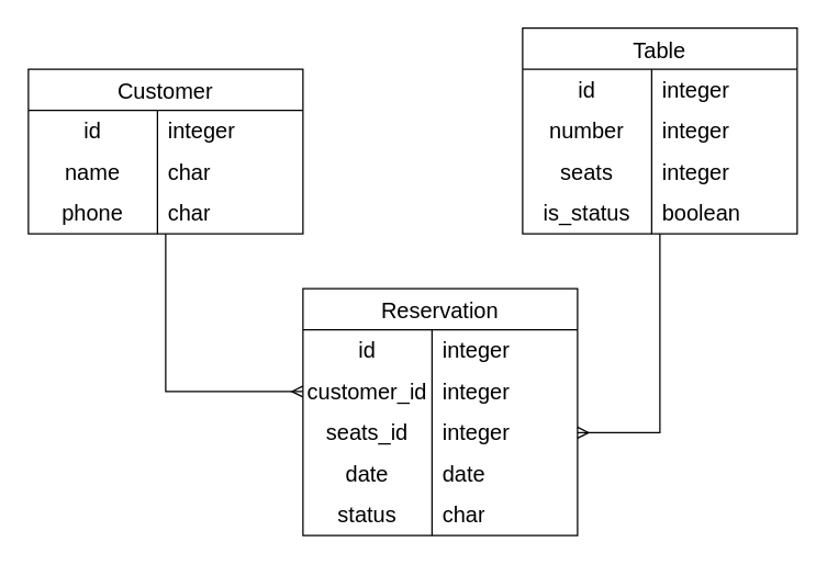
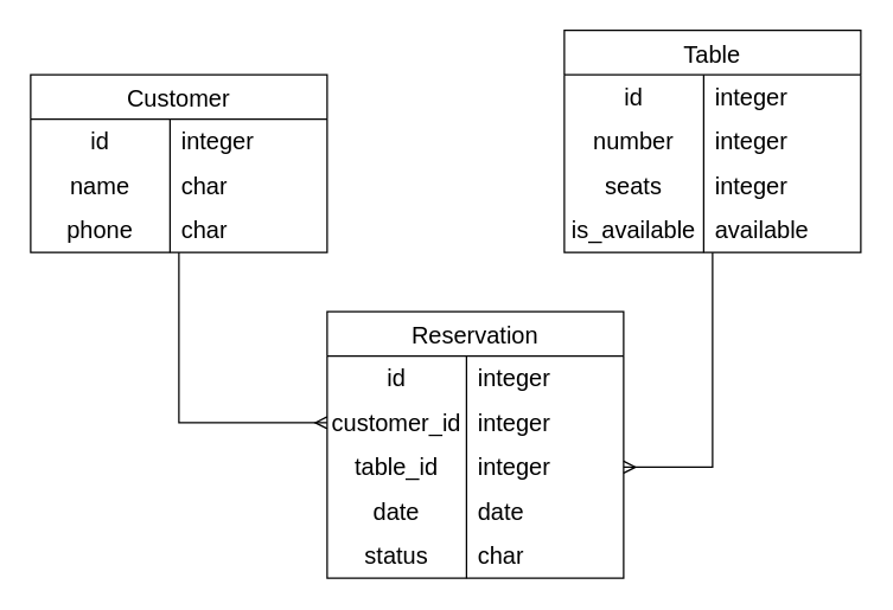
  <mxCell id="0" />
  <mxCell id="1" parent="0" />
  <mxCell id="2" style="edgeStyle=orthogonalEdgeStyle;rounded=0;orthogonalLoop=1;jettySize=auto;html=1;entryX=0;entryY=0.5;entryDx=0;entryDy=0;endArrow=ERmany;endFill=0;" edge="1" parent="1" source="3" target="31"><mxGeometry relative="1" as="geometry" /></mxCell>
  <mxCell id="3" value="Customer" style="shape=table;startSize=30;container=1;collapsible=0;childLayout=tableLayout;fixedRows=1;rowLines=0;fontStyle=0;strokeColor=default;fontSize=16;labelBackgroundColor=none;fontColor=#000000;" vertex="1" parent="1"><mxGeometry x="20" y="50" width="200" height="120" as="geometry" /></mxCell>
  <mxCell id="4" value="" style="shape=tableRow;horizontal=0;startSize=0;swimlaneHead=0;swimlaneBody=0;top=0;left=0;bottom=0;right=0;collapsible=0;dropTarget=0;fillColor=none;points=[[0,0.5],[1,0.5]];portConstraint=eastwest;strokeColor=inherit;fontSize=16;" vertex="1" parent="3"><mxGeometry y="30" width="200" height="30" as="geometry" /></mxCell>
  <mxCell id="5" value="id" style="shape=partialRectangle;html=1;whiteSpace=wrap;connectable=0;fillColor=none;top=0;left=0;bottom=0;right=0;overflow=hidden;pointerEvents=1;strokeColor=inherit;fontSize=16;" vertex="1" parent="4"><mxGeometry width="94" height="30" as="geometry"><mxRectangle width="94" height="30" as="alternateBounds" /></mxGeometry></mxCell>
  <mxCell id="6" value="integer" style="shape=partialRectangle;html=1;whiteSpace=wrap;connectable=0;fillColor=none;top=0;left=0;bottom=0;right=0;align=left;spacingLeft=6;overflow=hidden;strokeColor=inherit;fontSize=16;" vertex="1" parent="4"><mxGeometry x="94" width="106" height="30" as="geometry"><mxRectangle width="106" height="30" as="alternateBounds" /></mxGeometry></mxCell>
  <mxCell id="7" value="" style="shape=tableRow;horizontal=0;startSize=0;swimlaneHead=0;swimlaneBody=0;top=0;left=0;bottom=0;right=0;collapsible=0;dropTarget=0;fillColor=none;points=[[0,0.5],[1,0.5]];portConstraint=eastwest;strokeColor=inherit;fontSize=16;" vertex="1" parent="3"><mxGeometry y="60" width="200" height="30" as="geometry" /></mxCell>
  <mxCell id="8" value="name" style="shape=partialRectangle;html=1;whiteSpace=wrap;connectable=0;fillColor=none;top=0;left=0;bottom=0;right=0;overflow=hidden;strokeColor=inherit;fontSize=16;" vertex="1" parent="7"><mxGeometry width="94" height="30" as="geometry"><mxRectangle width="94" height="30" as="alternateBounds" /></mxGeometry></mxCell>
  <mxCell id="9" value="char" style="shape=partialRectangle;html=1;whiteSpace=wrap;connectable=0;fillColor=none;top=0;left=0;bottom=0;right=0;align=left;spacingLeft=6;overflow=hidden;strokeColor=inherit;fontSize=16;" vertex="1" parent="7"><mxGeometry x="94" width="106" height="30" as="geometry"><mxRectangle width="106" height="30" as="alternateBounds" /></mxGeometry></mxCell>
  <mxCell id="10" value="" style="shape=tableRow;horizontal=0;startSize=0;swimlaneHead=0;swimlaneBody=0;top=0;left=0;bottom=0;right=0;collapsible=0;dropTarget=0;fillColor=none;points=[[0,0.5],[1,0.5]];portConstraint=eastwest;strokeColor=inherit;fontSize=16;" vertex="1" parent="3"><mxGeometry y="90" width="200" height="30" as="geometry" /></mxCell>
  <mxCell id="11" value="phone" style="shape=partialRectangle;html=1;whiteSpace=wrap;connectable=0;fillColor=none;top=0;left=0;bottom=0;right=0;overflow=hidden;strokeColor=inherit;fontSize=16;" vertex="1" parent="10"><mxGeometry width="94" height="30" as="geometry"><mxRectangle width="94" height="30" as="alternateBounds" /></mxGeometry></mxCell>
  <mxCell id="12" value="char" style="shape=partialRectangle;html=1;whiteSpace=wrap;connectable=0;fillColor=none;top=0;left=0;bottom=0;right=0;align=left;spacingLeft=6;overflow=hidden;strokeColor=inherit;fontSize=16;" vertex="1" parent="10"><mxGeometry x="94" width="106" height="30" as="geometry"><mxRectangle width="106" height="30" as="alternateBounds" /></mxGeometry></mxCell>
  <mxCell id="13" style="edgeStyle=orthogonalEdgeStyle;rounded=0;orthogonalLoop=1;jettySize=auto;html=1;endArrow=ERmany;endFill=0;" edge="1" parent="1" source="14" target="34"><mxGeometry relative="1" as="geometry" /></mxCell>
  <mxCell id="14" value="Table" style="shape=table;startSize=30;container=1;collapsible=0;childLayout=tableLayout;fixedRows=1;rowLines=0;fontStyle=0;strokeColor=default;fontSize=16;labelBackgroundColor=none;fontColor=#000000;" vertex="1" parent="1"><mxGeometry x="380" y="20" width="200" height="150" as="geometry" /></mxCell>
  <mxCell id="15" value="" style="shape=tableRow;horizontal=0;startSize=0;swimlaneHead=0;swimlaneBody=0;top=0;left=0;bottom=0;right=0;collapsible=0;dropTarget=0;fillColor=none;points=[[0,0.5],[1,0.5]];portConstraint=eastwest;strokeColor=inherit;fontSize=16;" vertex="1" parent="14"><mxGeometry y="30" width="200" height="30" as="geometry" /></mxCell>
  <mxCell id="16" value="id" style="shape=partialRectangle;html=1;whiteSpace=wrap;connectable=0;fillColor=none;top=0;left=0;bottom=0;right=0;overflow=hidden;pointerEvents=1;strokeColor=inherit;fontSize=16;" vertex="1" parent="15"><mxGeometry width="94" height="30" as="geometry"><mxRectangle width="94" height="30" as="alternateBounds" /></mxGeometry></mxCell>
  <mxCell id="17" value="integer" style="shape=partialRectangle;html=1;whiteSpace=wrap;connectable=0;fillColor=none;top=0;left=0;bottom=0;right=0;align=left;spacingLeft=6;overflow=hidden;strokeColor=inherit;fontSize=16;" vertex="1" parent="15"><mxGeometry x="94" width="106" height="30" as="geometry"><mxRectangle width="106" height="30" as="alternateBounds" /></mxGeometry></mxCell>
  <mxCell id="18" value="" style="shape=tableRow;horizontal=0;startSize=0;swimlaneHead=0;swimlaneBody=0;top=0;left=0;bottom=0;right=0;collapsible=0;dropTarget=0;fillColor=none;points=[[0,0.5],[1,0.5]];portConstraint=eastwest;strokeColor=inherit;fontSize=16;" vertex="1" parent="14"><mxGeometry y="60" width="200" height="30" as="geometry" /></mxCell>
  <mxCell id="19" value="number" style="shape=partialRectangle;html=1;whiteSpace=wrap;connectable=0;fillColor=none;top=0;left=0;bottom=0;right=0;overflow=hidden;strokeColor=inherit;fontSize=16;" vertex="1" parent="18"><mxGeometry width="94" height="30" as="geometry"><mxRectangle width="94" height="30" as="alternateBounds" /></mxGeometry></mxCell>
  <mxCell id="20" value="integer" style="shape=partialRectangle;html=1;whiteSpace=wrap;connectable=0;fillColor=none;top=0;left=0;bottom=0;right=0;align=left;spacingLeft=6;overflow=hidden;strokeColor=inherit;fontSize=16;" vertex="1" parent="18"><mxGeometry x="94" width="106" height="30" as="geometry"><mxRectangle width="106" height="30" as="alternateBounds" /></mxGeometry></mxCell>
  <mxCell id="21" value="" style="shape=tableRow;horizontal=0;startSize=0;swimlaneHead=0;swimlaneBody=0;top=0;left=0;bottom=0;right=0;collapsible=0;dropTarget=0;fillColor=none;points=[[0,0.5],[1,0.5]];portConstraint=eastwest;strokeColor=inherit;fontSize=16;" vertex="1" parent="14"><mxGeometry y="90" width="200" height="30" as="geometry" /></mxCell>
  <mxCell id="22" value="seats" style="shape=partialRectangle;html=1;whiteSpace=wrap;connectable=0;fillColor=none;top=0;left=0;bottom=0;right=0;overflow=hidden;strokeColor=inherit;fontSize=16;" vertex="1" parent="21"><mxGeometry width="94" height="30" as="geometry"><mxRectangle width="94" height="30" as="alternateBounds" /></mxGeometry></mxCell>
  <mxCell id="23" value="integer" style="shape=partialRectangle;html=1;whiteSpace=wrap;connectable=0;fillColor=none;top=0;left=0;bottom=0;right=0;align=left;spacingLeft=6;overflow=hidden;strokeColor=inherit;fontSize=16;" vertex="1" parent="21"><mxGeometry x="94" width="106" height="30" as="geometry"><mxRectangle width="106" height="30" as="alternateBounds" /></mxGeometry></mxCell>
  <mxCell id="24" value="" style="shape=tableRow;horizontal=0;startSize=0;swimlaneHead=0;swimlaneBody=0;top=0;left=0;bottom=0;right=0;collapsible=0;dropTarget=0;fillColor=none;points=[[0,0.5],[1,0.5]];portConstraint=eastwest;strokeColor=inherit;fontSize=16;" vertex="1" parent="14"><mxGeometry y="120" width="200" height="30" as="geometry" /></mxCell>
- <mxCell id="25" value="is_status" style="shape=partialRectangle;html=1;whiteSpace=wrap;connectable=0;fillColor=none;top=0;left=0;bottom=0;right=0;overflow=hidden;strokeColor=inherit;fontSize=16;" vertex="1" parent="24"><mxGeometry width="94" height="30" as="geometry"><mxRectangle width="94" height="30" as="alternateBounds" /></mxGeometry></mxCell>
- <mxCell id="26" value="boolean" style="shape=partialRectangle;html=1;whiteSpace=wrap;connectable=0;fillColor=none;top=0;left=0;bottom=0;right=0;align=left;spacingLeft=6;overflow=hidden;strokeColor=inherit;fontSize=16;" vertex="1" parent="24"><mxGeometry x="94" width="106" height="30" as="geometry"><mxRectangle width="106" height="30" as="alternateBounds" /></mxGeometry></mxCell>
+ <mxCell id="25" value="is_available" style="shape=partialRectangle;html=1;whiteSpace=wrap;connectable=0;fillColor=none;top=0;left=0;bottom=0;right=0;overflow=hidden;strokeColor=inherit;fontSize=16;" vertex="1" parent="24"><mxGeometry width="94" height="30" as="geometry"><mxRectangle width="94" height="30" as="alternateBounds" /></mxGeometry></mxCell>
+ <mxCell id="26" value="available" style="shape=partialRectangle;html=1;whiteSpace=wrap;connectable=0;fillColor=none;top=0;left=0;bottom=0;right=0;align=left;spacingLeft=6;overflow=hidden;strokeColor=inherit;fontSize=16;" vertex="1" parent="24"><mxGeometry x="94" width="106" height="30" as="geometry"><mxRectangle width="106" height="30" as="alternateBounds" /></mxGeometry></mxCell>
  <mxCell id="27" value="Reservation" style="shape=table;startSize=30;container=1;collapsible=0;childLayout=tableLayout;fixedRows=1;rowLines=0;fontStyle=0;strokeColor=default;fontSize=16;labelBackgroundColor=none;fontColor=#000000;" vertex="1" parent="1"><mxGeometry x="220" y="210" width="200" height="180" as="geometry" /></mxCell>
  <mxCell id="28" value="" style="shape=tableRow;horizontal=0;startSize=0;swimlaneHead=0;swimlaneBody=0;top=0;left=0;bottom=0;right=0;collapsible=0;dropTarget=0;fillColor=none;points=[[0,0.5],[1,0.5]];portConstraint=eastwest;strokeColor=inherit;fontSize=16;" vertex="1" parent="27"><mxGeometry y="30" width="200" height="30" as="geometry" /></mxCell>
  <mxCell id="29" value="id" style="shape=partialRectangle;html=1;whiteSpace=wrap;connectable=0;fillColor=none;top=0;left=0;bottom=0;right=0;overflow=hidden;pointerEvents=1;strokeColor=inherit;fontSize=16;" vertex="1" parent="28"><mxGeometry width="94" height="30" as="geometry"><mxRectangle width="94" height="30" as="alternateBounds" /></mxGeometry></mxCell>
  <mxCell id="30" value="integer" style="shape=partialRectangle;html=1;whiteSpace=wrap;connectable=0;fillColor=none;top=0;left=0;bottom=0;right=0;align=left;spacingLeft=6;overflow=hidden;strokeColor=inherit;fontSize=16;" vertex="1" parent="28"><mxGeometry x="94" width="106" height="30" as="geometry"><mxRectangle width="106" height="30" as="alternateBounds" /></mxGeometry></mxCell>
  <mxCell id="31" value="" style="shape=tableRow;horizontal=0;startSize=0;swimlaneHead=0;swimlaneBody=0;top=0;left=0;bottom=0;right=0;collapsible=0;dropTarget=0;fillColor=none;points=[[0,0.5],[1,0.5]];portConstraint=eastwest;strokeColor=inherit;fontSize=16;" vertex="1" parent="27"><mxGeometry y="60" width="200" height="30" as="geometry" /></mxCell>
  <mxCell id="32" value="customer_id" style="shape=partialRectangle;html=1;whiteSpace=wrap;connectable=0;fillColor=none;top=0;left=0;bottom=0;right=0;overflow=hidden;strokeColor=inherit;fontSize=16;" vertex="1" parent="31"><mxGeometry width="94" height="30" as="geometry"><mxRectangle width="94" height="30" as="alternateBounds" /></mxGeometry></mxCell>
  <mxCell id="33" value="integer" style="shape=partialRectangle;html=1;whiteSpace=wrap;connectable=0;fillColor=none;top=0;left=0;bottom=0;right=0;align=left;spacingLeft=6;overflow=hidden;strokeColor=inherit;fontSize=16;" vertex="1" parent="31"><mxGeometry x="94" width="106" height="30" as="geometry"><mxRectangle width="106" height="30" as="alternateBounds" /></mxGeometry></mxCell>
  <mxCell id="34" value="" style="shape=tableRow;horizontal=0;startSize=0;swimlaneHead=0;swimlaneBody=0;top=0;left=0;bottom=0;right=0;collapsible=0;dropTarget=0;fillColor=none;points=[[0,0.5],[1,0.5]];portConstraint=eastwest;strokeColor=inherit;fontSize=16;" vertex="1" parent="27"><mxGeometry y="90" width="200" height="30" as="geometry" /></mxCell>
- <mxCell id="35" value="seats_id" style="shape=partialRectangle;html=1;whiteSpace=wrap;connectable=0;fillColor=none;top=0;left=0;bottom=0;right=0;overflow=hidden;strokeColor=inherit;fontSize=16;" vertex="1" parent="34"><mxGeometry width="94" height="30" as="geometry"><mxRectangle width="94" height="30" as="alternateBounds" /></mxGeometry></mxCell>
+ <mxCell id="35" value="table_id" style="shape=partialRectangle;html=1;whiteSpace=wrap;connectable=0;fillColor=none;top=0;left=0;bottom=0;right=0;overflow=hidden;strokeColor=inherit;fontSize=16;" vertex="1" parent="34"><mxGeometry width="94" height="30" as="geometry"><mxRectangle width="94" height="30" as="alternateBounds" /></mxGeometry></mxCell>
  <mxCell id="36" value="integer" style="shape=partialRectangle;html=1;whiteSpace=wrap;connectable=0;fillColor=none;top=0;left=0;bottom=0;right=0;align=left;spacingLeft=6;overflow=hidden;strokeColor=inherit;fontSize=16;" vertex="1" parent="34"><mxGeometry x="94" width="106" height="30" as="geometry"><mxRectangle width="106" height="30" as="alternateBounds" /></mxGeometry></mxCell>
  <mxCell id="37" value="" style="shape=tableRow;horizontal=0;startSize=0;swimlaneHead=0;swimlaneBody=0;top=0;left=0;bottom=0;right=0;collapsible=0;dropTarget=0;fillColor=none;points=[[0,0.5],[1,0.5]];portConstraint=eastwest;strokeColor=inherit;fontSize=16;" vertex="1" parent="27"><mxGeometry y="120" width="200" height="30" as="geometry" /></mxCell>
  <mxCell id="38" value="date" style="shape=partialRectangle;html=1;whiteSpace=wrap;connectable=0;fillColor=none;top=0;left=0;bottom=0;right=0;overflow=hidden;strokeColor=inherit;fontSize=16;" vertex="1" parent="37"><mxGeometry width="94" height="30" as="geometry"><mxRectangle width="94" height="30" as="alternateBounds" /></mxGeometry></mxCell>
  <mxCell id="39" value="date" style="shape=partialRectangle;html=1;whiteSpace=wrap;connectable=0;fillColor=none;top=0;left=0;bottom=0;right=0;align=left;spacingLeft=6;overflow=hidden;strokeColor=inherit;fontSize=16;" vertex="1" parent="37"><mxGeometry x="94" width="106" height="30" as="geometry"><mxRectangle width="106" height="30" as="alternateBounds" /></mxGeometry></mxCell>
  <mxCell id="40" value="" style="shape=tableRow;horizontal=0;startSize=0;swimlaneHead=0;swimlaneBody=0;top=0;left=0;bottom=0;right=0;collapsible=0;dropTarget=0;fillColor=none;points=[[0,0.5],[1,0.5]];portConstraint=eastwest;strokeColor=inherit;fontSize=16;" vertex="1" parent="27"><mxGeometry y="150" width="200" height="30" as="geometry" /></mxCell>
  <mxCell id="41" value="status" style="shape=partialRectangle;html=1;whiteSpace=wrap;connectable=0;fillColor=none;top=0;left=0;bottom=0;right=0;overflow=hidden;strokeColor=inherit;fontSize=16;" vertex="1" parent="40"><mxGeometry width="94" height="30" as="geometry"><mxRectangle width="94" height="30" as="alternateBounds" /></mxGeometry></mxCell>
  <mxCell id="42" value="char" style="shape=partialRectangle;html=1;whiteSpace=wrap;connectable=0;fillColor=none;top=0;left=0;bottom=0;right=0;align=left;spacingLeft=6;overflow=hidden;strokeColor=inherit;fontSize=16;" vertex="1" parent="40"><mxGeometry x="94" width="106" height="30" as="geometry"><mxRectangle width="106" height="30" as="alternateBounds" /></mxGeometry></mxCell>
